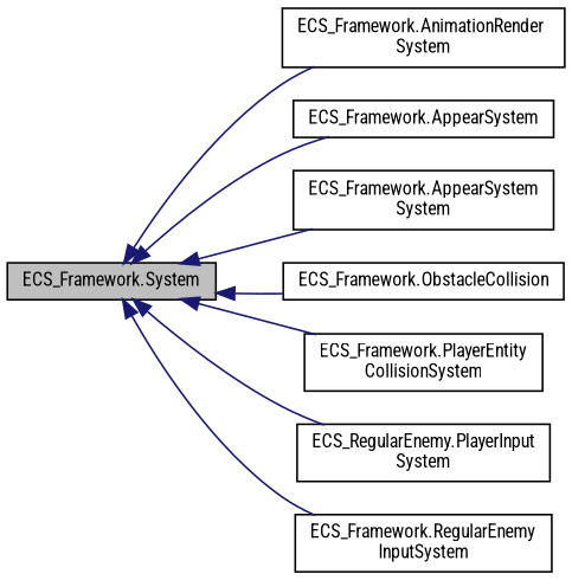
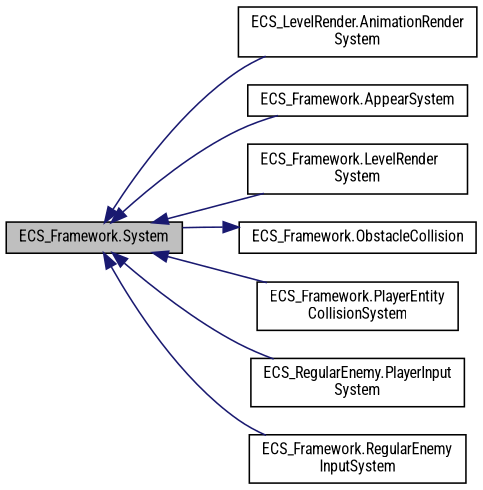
  digraph {
    fontname="Roboto Condensed"
    rankdir=LR
    node [color=black fillcolor=white fontname="Roboto Condensed" fontsize=10 shape=record style=filled]
    edge [color=midnightblue dir=back fontname="Roboto Condensed" fontsize=10 labelfontname=Helvetica labelfontsize=10 style=solid]
    n1 [fillcolor=grey75 fontcolor=black height=0.2 label="ECS_Framework.System" width=0.4]
-   n2 [height=0.2 label="ECS_Framework.AnimationRender\lSystem" width=0.4]
+   n2 [height=0.2 label="ECS_LevelRender.AnimationRender\lSystem" width=0.4]
    n3 [height=0.2 label="ECS_Framework.AppearSystem" width=0.4]
-   n4 [height=0.2 label="ECS_Framework.AppearSystem\lSystem" width=0.4]
+   n4 [height=0.2 label="ECS_Framework.LevelRender\lSystem" width=0.4]
    n5 [height=0.2 label="ECS_Framework.ObstacleCollision" width=0.4]
    n6 [height=0.2 label="ECS_Framework.PlayerEntity\lCollisionSystem" width=0.4]
    n7 [height=0.2 label="ECS_RegularEnemy.PlayerInput\lSystem" width=0.4]
    n8 [height=0.2 label="ECS_Framework.RegularEnemy\lInputSystem" width=0.4]
    n1 -> n2
    n1 -> n3
    n1 -> n4
-   n1 -> n5
+   n5 -> n1
    n1 -> n6
    n1 -> n7
    n1 -> n8
  }
